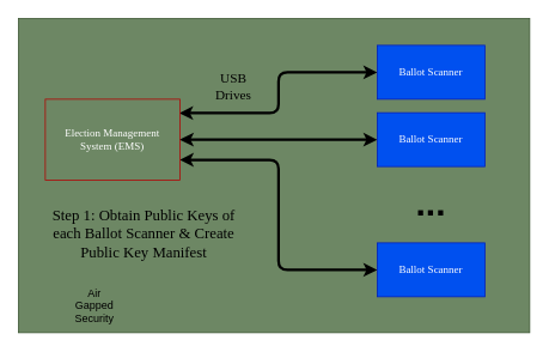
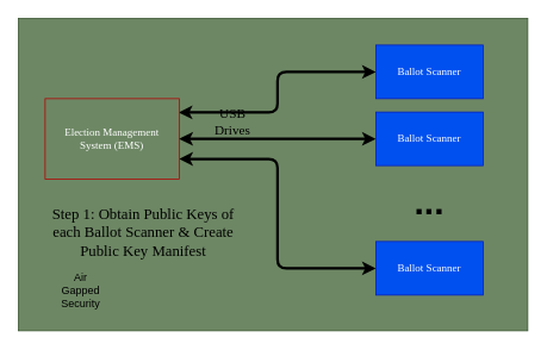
  <mxCell id="0" />
  <mxCell id="1" parent="0" />
  <mxCell id="2" value="" style="rounded=0;whiteSpace=wrap;html=1;fillColor=#6d8764;fontColor=#ffffff;strokeColor=#3A5431;" vertex="1" parent="1"><mxGeometry x="20" y="20" width="570" height="350" as="geometry" /></mxCell>
  <mxCell id="3" style="edgeStyle=orthogonalEdgeStyle;rounded=1;orthogonalLoop=1;jettySize=auto;html=1;entryX=0;entryY=0.5;entryDx=0;entryDy=0;exitX=0.996;exitY=0.171;exitDx=0;exitDy=0;exitPerimeter=0;curved=0;startArrow=classic;startFill=1;jumpSize=7;strokeWidth=3;" edge="1" parent="1" source="5" target="6"><mxGeometry relative="1" as="geometry" /></mxCell>
  <mxCell id="4" style="edgeStyle=orthogonalEdgeStyle;rounded=1;orthogonalLoop=1;jettySize=auto;html=1;exitX=1;exitY=0.75;exitDx=0;exitDy=0;entryX=0;entryY=0.5;entryDx=0;entryDy=0;curved=0;startArrow=classic;startFill=1;jumpSize=7;strokeWidth=3;" edge="1" parent="1" source="5" target="9"><mxGeometry relative="1" as="geometry"><mxPoint x="480" y="300" as="targetPoint" /></mxGeometry></mxCell>
  <mxCell id="5" value="&lt;font face=&quot;Verdana&quot;&gt;Election Management&lt;br&gt;System (EMS)&lt;br&gt;&lt;/font&gt;" style="rounded=0;whiteSpace=wrap;html=1;fillColor=#6d8764;fontColor=#ffffff;strokeColor=#B20000;" vertex="1" parent="1"><mxGeometry x="50" y="110" width="150" height="90" as="geometry" /></mxCell>
  <mxCell id="6" value="Ballot Scanner" style="rounded=0;whiteSpace=wrap;html=1;fontFamily=Verdana;fillColor=#0050ef;fontColor=#ffffff;strokeColor=#001DBC;" vertex="1" parent="1"><mxGeometry x="420" y="50" width="120" height="60" as="geometry" /></mxCell>
  <mxCell id="7" style="edgeStyle=orthogonalEdgeStyle;rounded=1;orthogonalLoop=1;jettySize=auto;html=1;entryX=0;entryY=0.5;entryDx=0;entryDy=0;exitX=1;exitY=0.5;exitDx=0;exitDy=0;curved=0;startArrow=classic;startFill=1;jumpSize=7;strokeWidth=3;" edge="1" parent="1" source="5" target="8"><mxGeometry relative="1" as="geometry"><mxPoint x="200" y="150" as="sourcePoint" /><mxPoint x="474.48" y="152.56" as="targetPoint" /></mxGeometry></mxCell>
  <mxCell id="8" value="Ballot Scanner" style="rounded=0;whiteSpace=wrap;html=1;fontFamily=Verdana;fillColor=#0050ef;fontColor=#ffffff;strokeColor=#001DBC;" vertex="1" parent="1"><mxGeometry x="420" y="125" width="120" height="60" as="geometry" /></mxCell>
  <mxCell id="9" value="Ballot Scanner" style="rounded=0;whiteSpace=wrap;html=1;fontFamily=Verdana;fillColor=#0050ef;fontColor=#ffffff;strokeColor=#001DBC;" vertex="1" parent="1"><mxGeometry x="420" y="270" width="120" height="60" as="geometry" /></mxCell>
  <mxCell id="10" value="&lt;b&gt;&lt;font style=&quot;font-size: 40px;&quot;&gt;...&lt;/font&gt;&lt;/b&gt;" style="text;html=1;align=center;verticalAlign=middle;whiteSpace=wrap;rounded=0;" vertex="1" parent="1"><mxGeometry x="450" y="210" width="60" height="30" as="geometry" /></mxCell>
- <mxCell id="11" value="Air Gapped Security" style="text;html=1;align=center;verticalAlign=middle;whiteSpace=wrap;rounded=0;" vertex="1" parent="1"><mxGeometry x="75" y="325" width="60" height="30" as="geometry" /></mxCell>
- <mxCell id="12" value="&lt;font face=&quot;Verdana&quot; style=&quot;font-size: 15px;&quot;&gt;USB Drives&lt;/font&gt;" style="text;html=1;align=center;verticalAlign=middle;whiteSpace=wrap;rounded=0;" vertex="1" parent="1"><mxGeometry x="230" y="80" width="60" height="30" as="geometry" /></mxCell>
+ <mxCell id="11" value="Air Gapped Security" style="text;html=1;align=center;verticalAlign=middle;whiteSpace=wrap;rounded=0;" vertex="1" parent="1"><mxGeometry x="60" y="310" width="60" height="30" as="geometry" /></mxCell>
+ <mxCell id="12" value="&lt;font face=&quot;Verdana&quot; style=&quot;font-size: 15px;&quot;&gt;USB Drives&lt;/font&gt;" style="text;html=1;align=center;verticalAlign=middle;whiteSpace=wrap;rounded=0;" vertex="1" parent="1"><mxGeometry x="230" y="120" width="60" height="30" as="geometry" /></mxCell>
  <mxCell id="13" value="Step 1: Obtain Public Keys of each Ballot Scanner &amp;amp; Create Public Key Manifest" style="text;html=1;align=center;verticalAlign=middle;whiteSpace=wrap;rounded=0;fontFamily=Verdana;fontSize=17;" vertex="1" parent="1"><mxGeometry x="40" y="220" width="240" height="80" as="geometry" /></mxCell>
